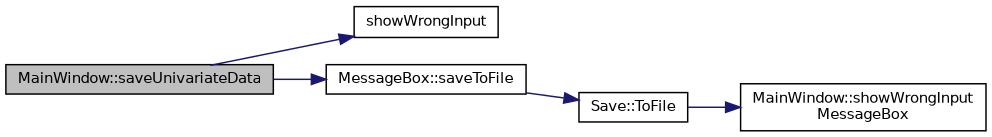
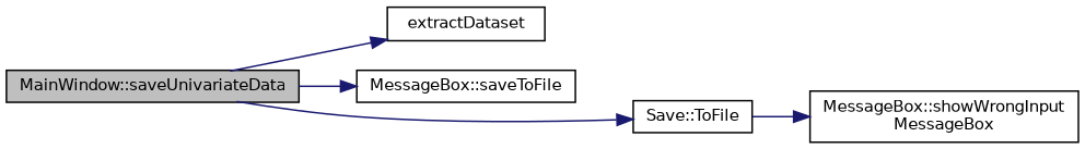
  digraph {
    rankdir=LR
    node [color=black fontname=Helvetica fontsize=10 shape=record]
    edge [color=midnightblue fontname=Helvetica fontsize=10 labelfontname=Helvetica labelfontsize=10 style=solid]
    n1 [fillcolor=grey75 fontcolor=black height=0.2 label="MainWindow::saveUnivariateData" style=filled width=0.4]
-   n2 [height=0.2 label=showWrongInput width=0.4]
+   n2 [height=0.2 label=extractDataset width=0.4]
    n3 [height=0.2 label="MessageBox::saveToFile" width=0.4]
-   n4 [height=0.2 label="MainWindow::showWrongInput\lMessageBox" width=0.4]
+   n4 [height=0.2 label="MessageBox::showWrongInput\lMessageBox" width=0.4]
    n5 [height=0.2 label="Save::ToFile" width=0.4]
    n1 -> n2
    n1 -> n3
-   n3 -> n5
+   n1 -> n5
    n5 -> n4
  }
